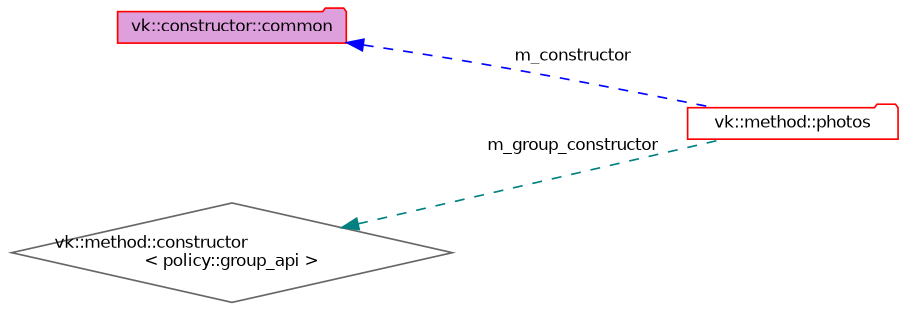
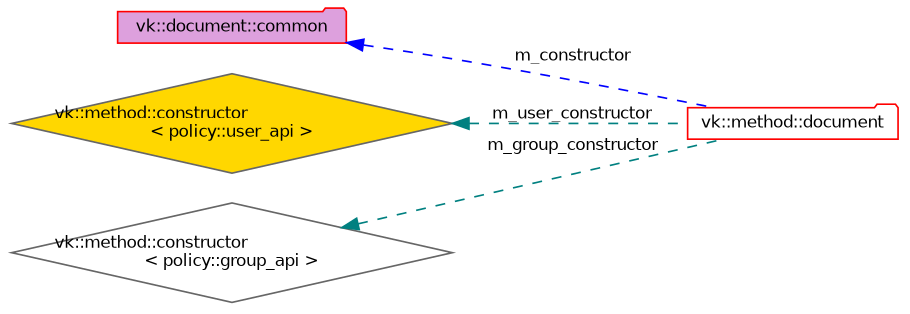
  digraph {
    rankdir=LR
    node [color=red fillcolor=white fontname=Helvetica fontsize=10 shape=folder style=filled]
    edge [color=teal dir=back fontname=Helvetica fontsize=10 labelfontname=Helvetica labelfontsize=10 style=dashed]
-   n1 [fontcolor=black height=0.2 label="vk::method::photos" width=0.4]
-   n2 [fillcolor=plum height=0.2 label="vk::constructor::common" width=0.4]
+   n1 [fontcolor=black height=0.2 label="vk::method::document" width=0.4]
+   n2 [fillcolor=plum height=0.2 label="vk::document::common" width=0.4]
+   n3 [color=gray40 fillcolor=gold height=0.2 label="vk::method::constructor\l\< policy::user_api \>" shape=diamond width=0.4]
    n4 [color=gray40 height=0.2 label="vk::method::constructor\l\< policy::group_api \>" shape=diamond width=0.4]
    n2 -> n1 [color=blue label=" m_constructor"]
+   n3 -> n1 [label=" m_user_constructor"]
    n4 -> n1 [label=" m_group_constructor"]
  }
